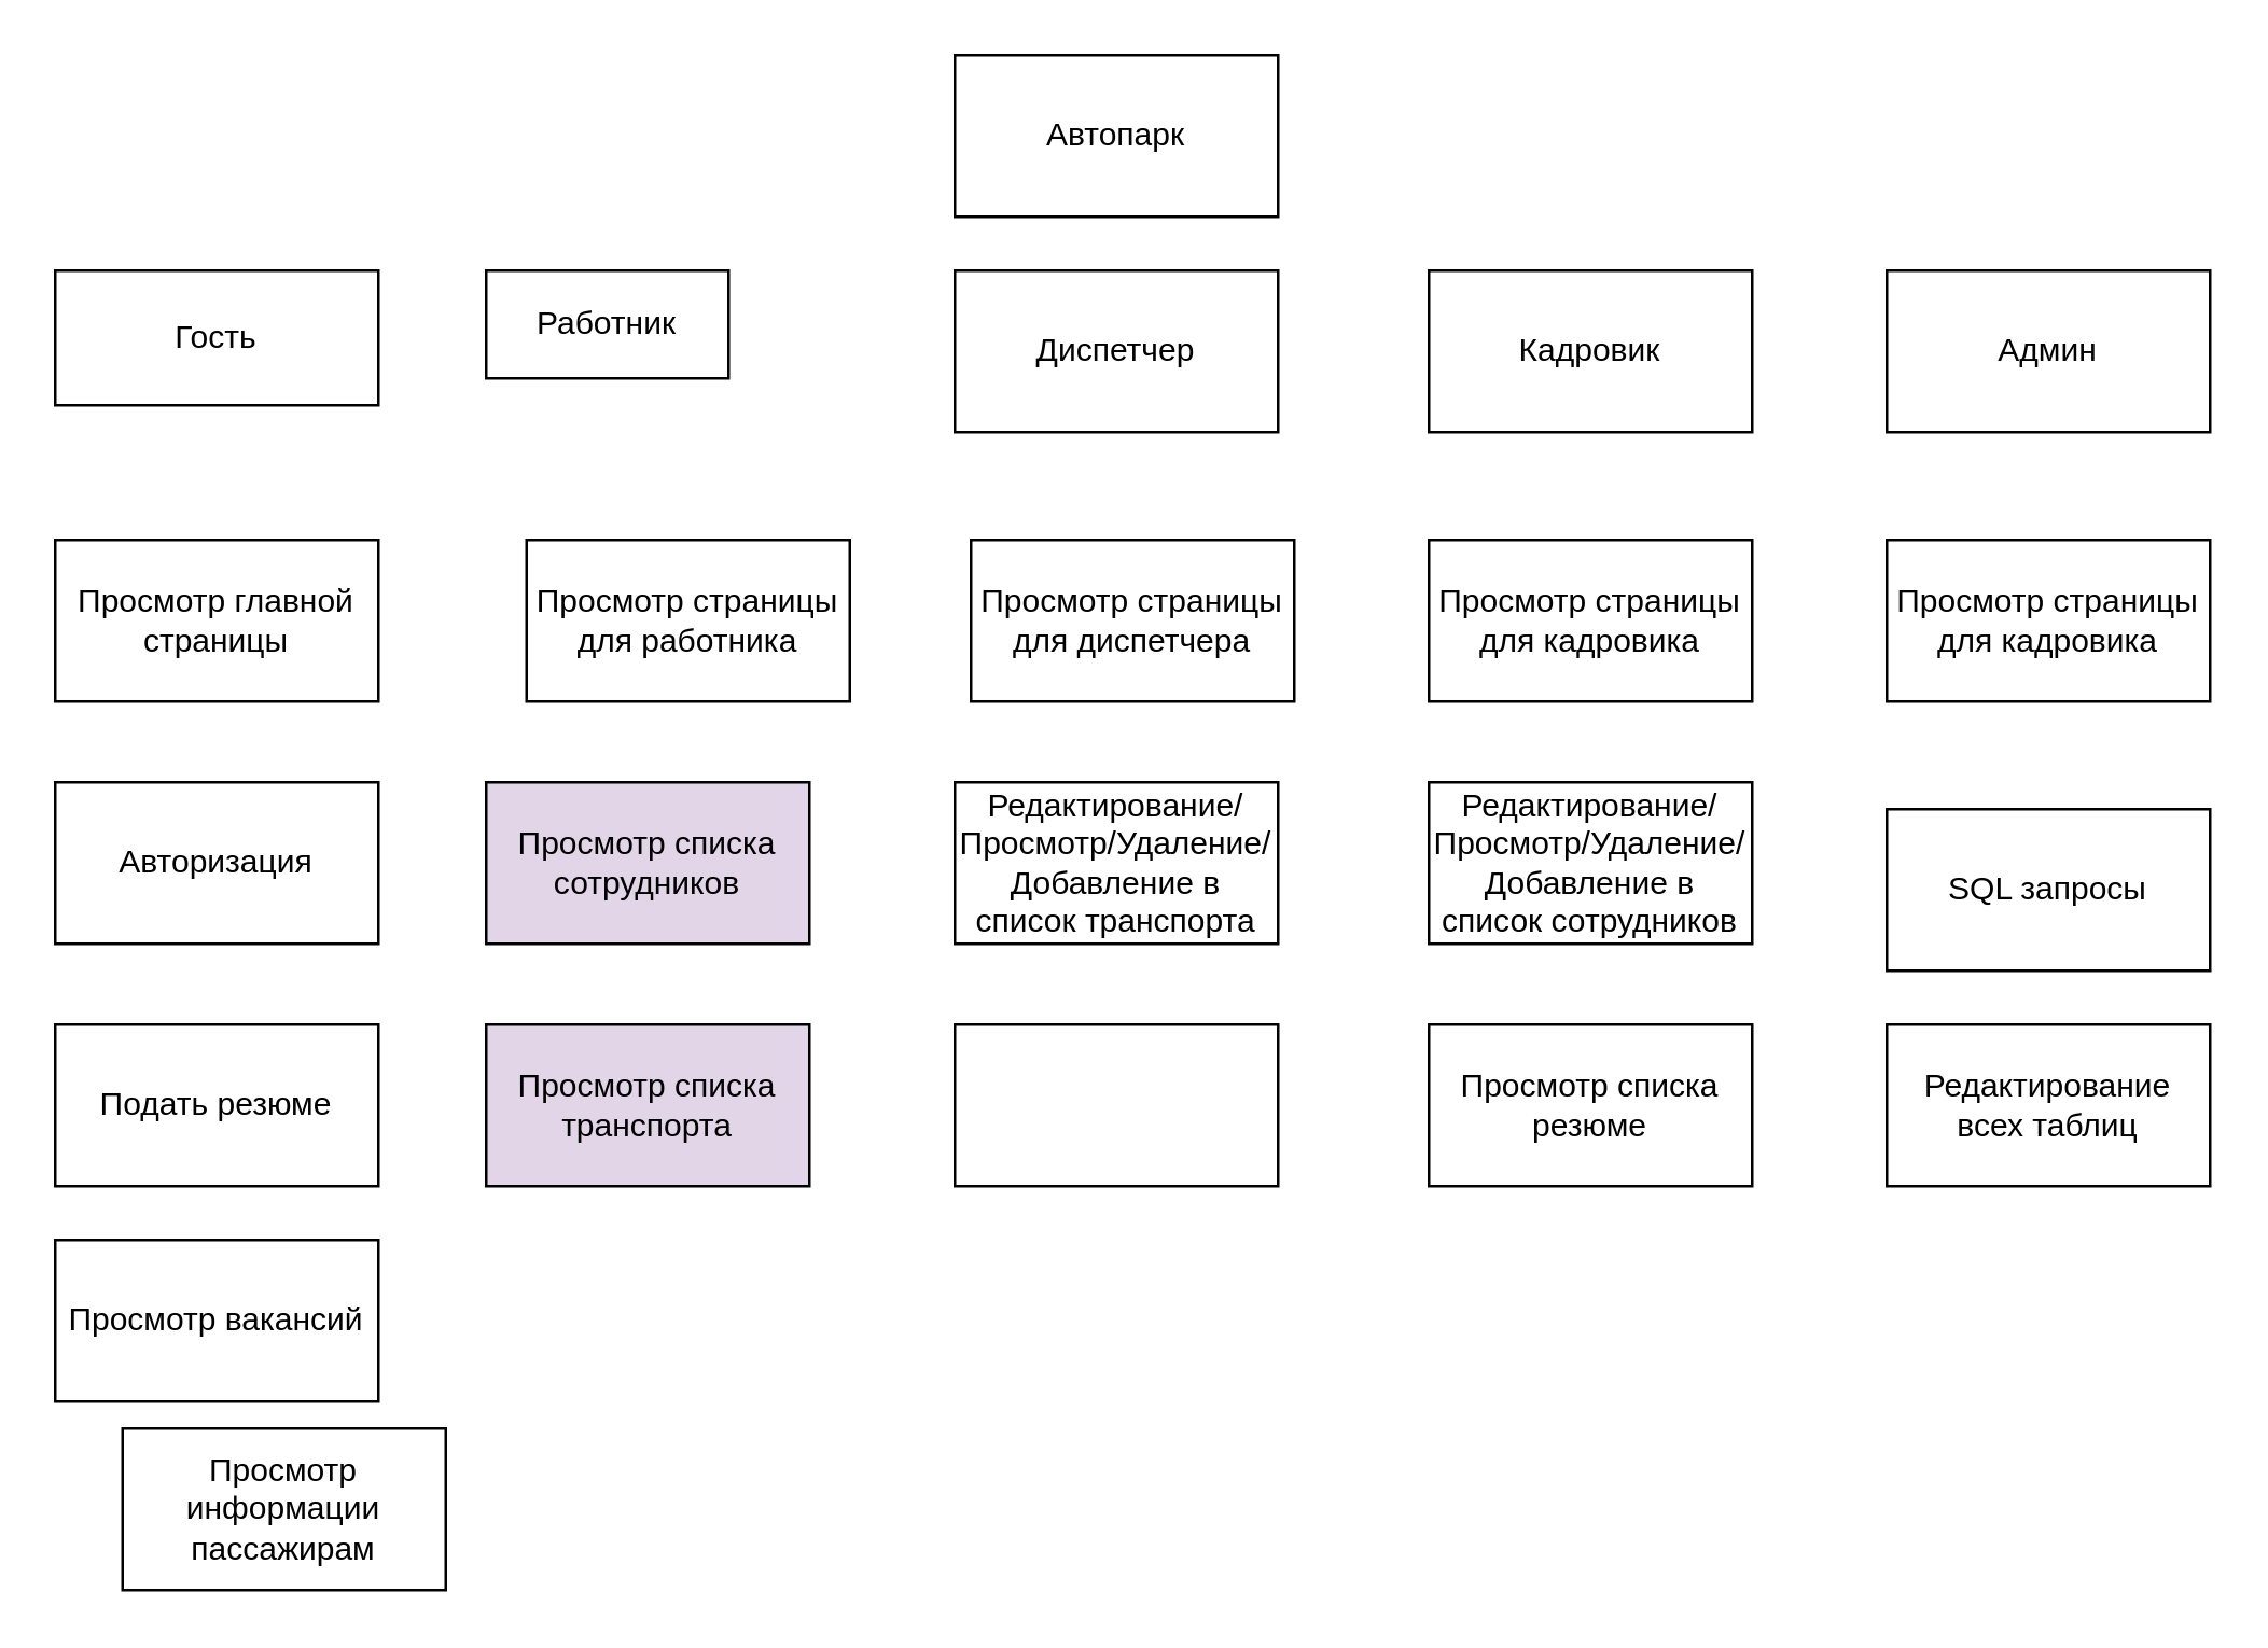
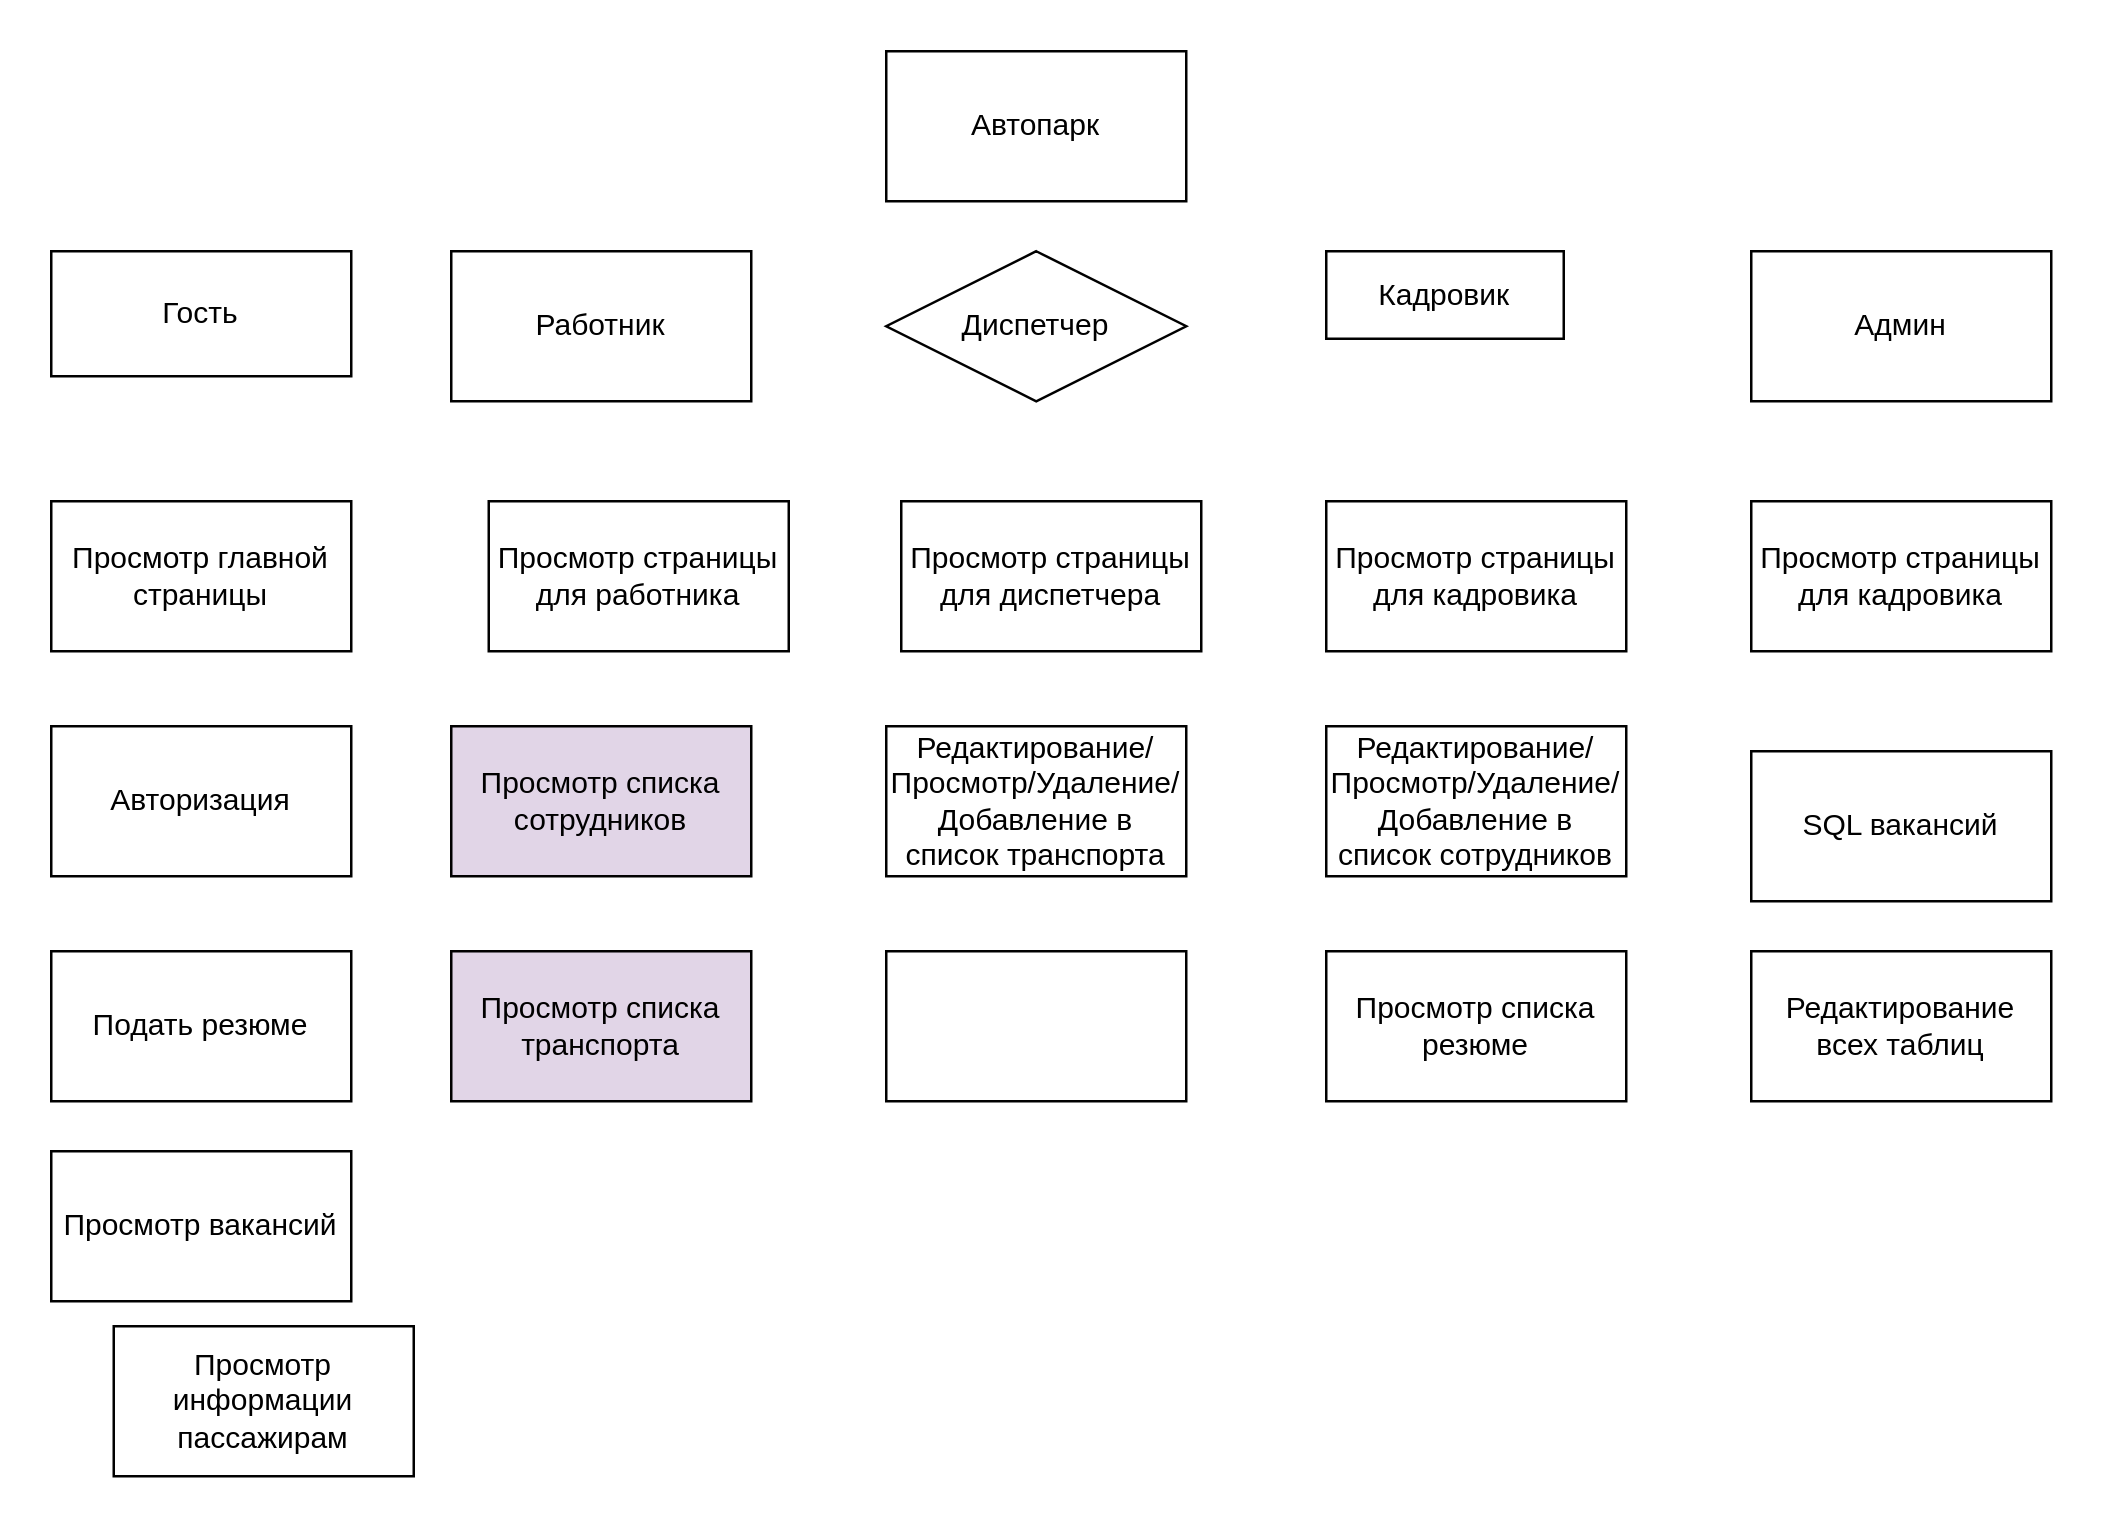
  <mxCell id="0" />
  <mxCell id="1" parent="0" />
  <mxCell id="2" value="Автопарк" style="rounded=0;whiteSpace=wrap;html=1;" vertex="1" parent="1"><mxGeometry x="354" y="20" width="120" height="60" as="geometry" /></mxCell>
  <mxCell id="3" value="Гость" style="rounded=0;whiteSpace=wrap;html=1;" vertex="1" parent="1"><mxGeometry x="20" y="100" width="120" height="50" as="geometry" /></mxCell>
- <mxCell id="4" value="Работник" style="rounded=0;whiteSpace=wrap;html=1;" vertex="1" parent="1"><mxGeometry x="180" y="100" width="90" height="40" as="geometry" /></mxCell>
- <mxCell id="5" value="Диспетчер" style="rounded=0;whiteSpace=wrap;html=1;" vertex="1" parent="1"><mxGeometry x="354" y="100" width="120" height="60" as="geometry" /></mxCell>
- <mxCell id="6" value="Кадровик" style="rounded=0;whiteSpace=wrap;html=1;" vertex="1" parent="1"><mxGeometry x="530" y="100" width="120" height="60" as="geometry" /></mxCell>
+ <mxCell id="4" value="Работник" style="rounded=0;whiteSpace=wrap;html=1;" vertex="1" parent="1"><mxGeometry x="180" y="100" width="120" height="60" as="geometry" /></mxCell>
+ <mxCell id="5" value="Диспетчер" style="rhombus;whiteSpace=wrap;html=1;" vertex="1" parent="1"><mxGeometry x="354" y="100" width="120" height="60" as="geometry" /></mxCell>
+ <mxCell id="6" value="Кадровик" style="rounded=0;whiteSpace=wrap;html=1;" vertex="1" parent="1"><mxGeometry x="530" y="100" width="95" height="35" as="geometry" /></mxCell>
  <mxCell id="7" value="Админ" style="rounded=0;whiteSpace=wrap;html=1;" vertex="1" parent="1"><mxGeometry x="700" y="100" width="120" height="60" as="geometry" /></mxCell>
  <mxCell id="8" value="Просмотр главной страницы" style="rounded=0;whiteSpace=wrap;html=1;" vertex="1" parent="1"><mxGeometry x="20" y="200" width="120" height="60" as="geometry" /></mxCell>
  <mxCell id="9" value="Просмотр страницы для работника" style="rounded=0;whiteSpace=wrap;html=1;" vertex="1" parent="1"><mxGeometry x="195" y="200" width="120" height="60" as="geometry" /></mxCell>
  <mxCell id="10" value="&lt;span&gt;Просмотр страницы для диспетчера&lt;/span&gt;" style="rounded=0;whiteSpace=wrap;html=1;" vertex="1" parent="1"><mxGeometry x="360" y="200" width="120" height="60" as="geometry" /></mxCell>
  <mxCell id="11" value="&lt;span&gt;Просмотр страницы для кадровика&lt;/span&gt;" style="rounded=0;whiteSpace=wrap;html=1;" vertex="1" parent="1"><mxGeometry x="530" y="200" width="120" height="60" as="geometry" /></mxCell>
  <mxCell id="12" value="&lt;span&gt;Просмотр страницы для кадровика&lt;/span&gt;" style="rounded=0;whiteSpace=wrap;html=1;" vertex="1" parent="1"><mxGeometry x="700" y="200" width="120" height="60" as="geometry" /></mxCell>
  <mxCell id="13" value="Авторизация" style="rounded=0;whiteSpace=wrap;html=1;" vertex="1" parent="1"><mxGeometry x="20" y="290" width="120" height="60" as="geometry" /></mxCell>
  <mxCell id="14" value="Подать резюме" style="rounded=0;whiteSpace=wrap;html=1;" vertex="1" parent="1"><mxGeometry x="20" y="380" width="120" height="60" as="geometry" /></mxCell>
  <mxCell id="15" value="Просмотр вакансий" style="rounded=0;whiteSpace=wrap;html=1;" vertex="1" parent="1"><mxGeometry x="20" y="460" width="120" height="60" as="geometry" /></mxCell>
  <mxCell id="16" value="Просмотр информации пассажирам" style="rounded=0;whiteSpace=wrap;html=1;" vertex="1" parent="1"><mxGeometry x="45" y="530" width="120" height="60" as="geometry" /></mxCell>
  <mxCell id="17" value="Просмотр списка сотрудников" style="rounded=0;whiteSpace=wrap;html=1;fillColor=#e1d5e7;" vertex="1" parent="1"><mxGeometry x="180" y="290" width="120" height="60" as="geometry" /></mxCell>
  <mxCell id="18" value="Просмотр списка транспорта" style="rounded=0;whiteSpace=wrap;html=1;fillColor=#e1d5e7;" vertex="1" parent="1"><mxGeometry x="180" y="380" width="120" height="60" as="geometry" /></mxCell>
  <mxCell id="19" value="Просмотр списка резюме" style="rounded=0;whiteSpace=wrap;html=1;" vertex="1" parent="1"><mxGeometry x="530" y="380" width="120" height="60" as="geometry" /></mxCell>
  <mxCell id="20" value="" style="rounded=0;whiteSpace=wrap;html=1;" vertex="1" parent="1"><mxGeometry x="354" y="380" width="120" height="60" as="geometry" /></mxCell>
- <mxCell id="21" value="SQL запросы" style="rounded=0;whiteSpace=wrap;html=1;" vertex="1" parent="1"><mxGeometry x="700" y="300" width="120" height="60" as="geometry" /></mxCell>
+ <mxCell id="21" value="SQL вакансий" style="rounded=0;whiteSpace=wrap;html=1;" vertex="1" parent="1"><mxGeometry x="700" y="300" width="120" height="60" as="geometry" /></mxCell>
  <mxCell id="22" value="Редактирование/Просмотр/Удаление/Добавление в список транспорта" style="rounded=0;whiteSpace=wrap;html=1;" vertex="1" parent="1"><mxGeometry x="354" y="290" width="120" height="60" as="geometry" /></mxCell>
  <mxCell id="23" value="Редактирование/Просмотр/Удаление/Добавление в список сотрудников" style="rounded=0;whiteSpace=wrap;html=1;" vertex="1" parent="1"><mxGeometry x="530" y="290" width="120" height="60" as="geometry" /></mxCell>
  <mxCell id="24" value="Редактирование всех таблиц" style="rounded=0;whiteSpace=wrap;html=1;" vertex="1" parent="1"><mxGeometry x="700" y="380" width="120" height="60" as="geometry" /></mxCell>
